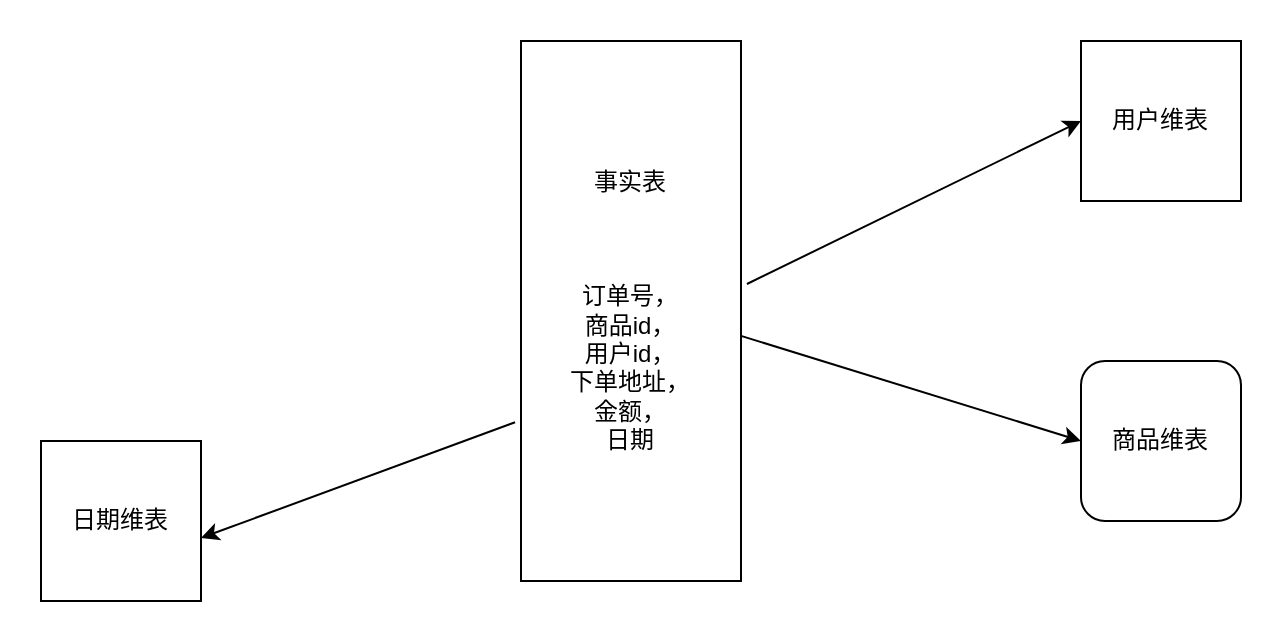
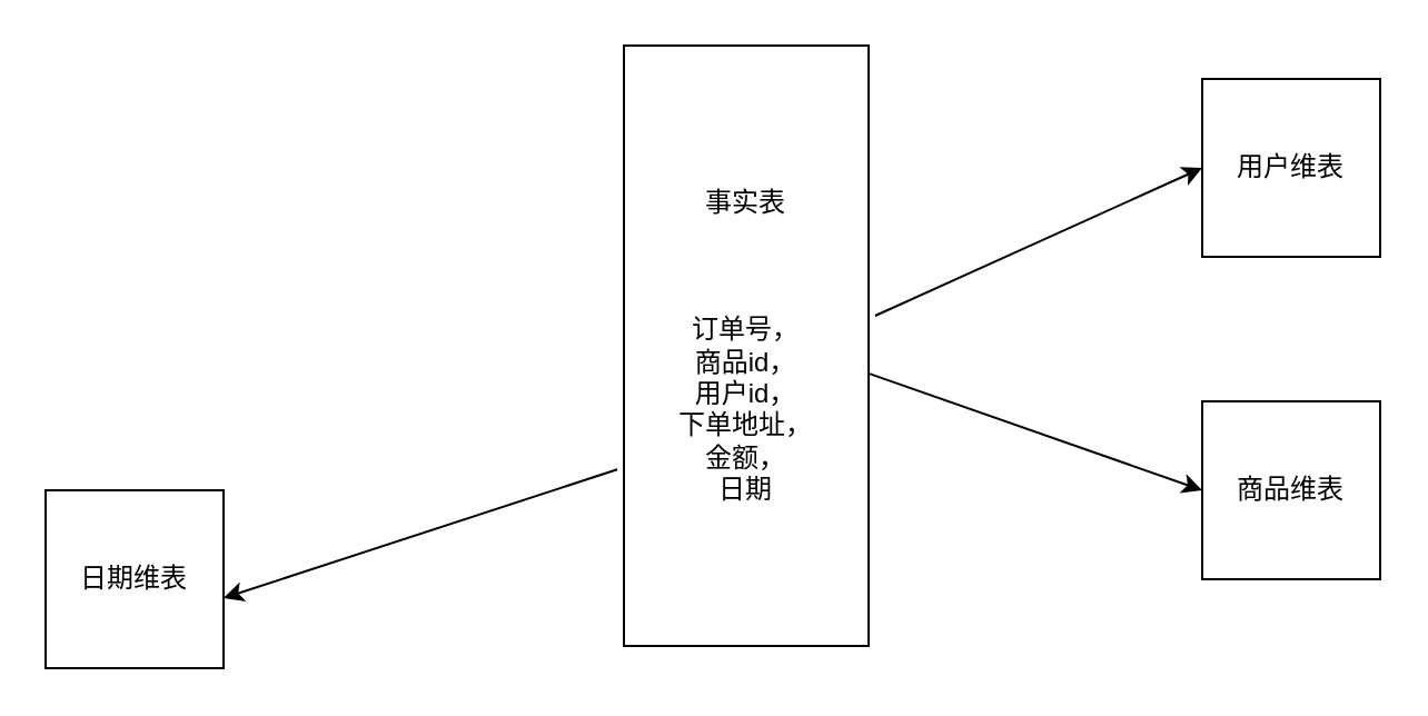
  <mxCell id="0" />
  <mxCell id="1" parent="0" />
- <mxCell id="2" value="事实表&lt;br&gt;&lt;br&gt;&lt;br&gt;&lt;br&gt;订单号，&lt;br&gt;商品id，&lt;br&gt;用户id，&lt;br&gt;下单地址，&lt;br&gt;金额，&lt;br&gt;日期" style="rounded=0;whiteSpace=wrap;html=1;" vertex="1" parent="1"><mxGeometry x="260" y="20" width="110" height="270" as="geometry" /></mxCell>
- <mxCell id="3" value="用户维表&lt;br&gt;" style="whiteSpace=wrap;html=1;aspect=fixed;" vertex="1" parent="1"><mxGeometry x="540" y="20" width="80" height="80" as="geometry" /></mxCell>
- <mxCell id="4" value="商品维表" style="whiteSpace=wrap;html=1;aspect=fixed;rounded=1;" vertex="1" parent="1"><mxGeometry x="540" y="180" width="80" height="80" as="geometry" /></mxCell>
+ <mxCell id="2" value="事实表&lt;br&gt;&lt;br&gt;&lt;br&gt;&lt;br&gt;订单号，&lt;br&gt;商品id，&lt;br&gt;用户id，&lt;br&gt;下单地址，&lt;br&gt;金额，&lt;br&gt;日期" style="rounded=0;whiteSpace=wrap;html=1;" vertex="1" parent="1"><mxGeometry x="280" y="20" width="110" height="270" as="geometry" /></mxCell>
+ <mxCell id="3" value="用户维表&lt;br&gt;" style="whiteSpace=wrap;html=1;aspect=fixed;" vertex="1" parent="1"><mxGeometry x="540" y="35" width="80" height="80" as="geometry" /></mxCell>
+ <mxCell id="4" value="商品维表" style="whiteSpace=wrap;html=1;aspect=fixed;" vertex="1" parent="1"><mxGeometry x="540" y="180" width="80" height="80" as="geometry" /></mxCell>
  <mxCell id="5" value="日期维表" style="whiteSpace=wrap;html=1;aspect=fixed;" vertex="1" parent="1"><mxGeometry x="20" y="220" width="80" height="80" as="geometry" /></mxCell>
  <mxCell id="6" value="" style="endArrow=classic;html=1;rounded=0;entryX=0;entryY=0.5;entryDx=0;entryDy=0;exitX=1.027;exitY=0.45;exitDx=0;exitDy=0;exitPerimeter=0;" edge="1" parent="1" source="2" target="3"><mxGeometry width="50" height="50" relative="1" as="geometry"><mxPoint x="380" y="220" as="sourcePoint" /><mxPoint x="430" y="170" as="targetPoint" /></mxGeometry></mxCell>
  <mxCell id="7" value="" style="endArrow=classic;html=1;rounded=0;entryX=0;entryY=0.5;entryDx=0;entryDy=0;exitX=1;exitY=0.546;exitDx=0;exitDy=0;exitPerimeter=0;" edge="1" parent="1" source="2" target="4"><mxGeometry width="50" height="50" relative="1" as="geometry"><mxPoint x="382.97" y="151.5" as="sourcePoint" /><mxPoint x="550" y="70" as="targetPoint" /></mxGeometry></mxCell>
  <mxCell id="8" value="" style="endArrow=classic;html=1;rounded=0;entryX=1;entryY=0.606;entryDx=0;entryDy=0;exitX=-0.027;exitY=0.706;exitDx=0;exitDy=0;exitPerimeter=0;entryPerimeter=0;" edge="1" parent="1" source="2" target="5"><mxGeometry width="50" height="50" relative="1" as="geometry"><mxPoint x="402.97" y="171.5" as="sourcePoint" /><mxPoint x="570" y="90" as="targetPoint" /></mxGeometry></mxCell>
